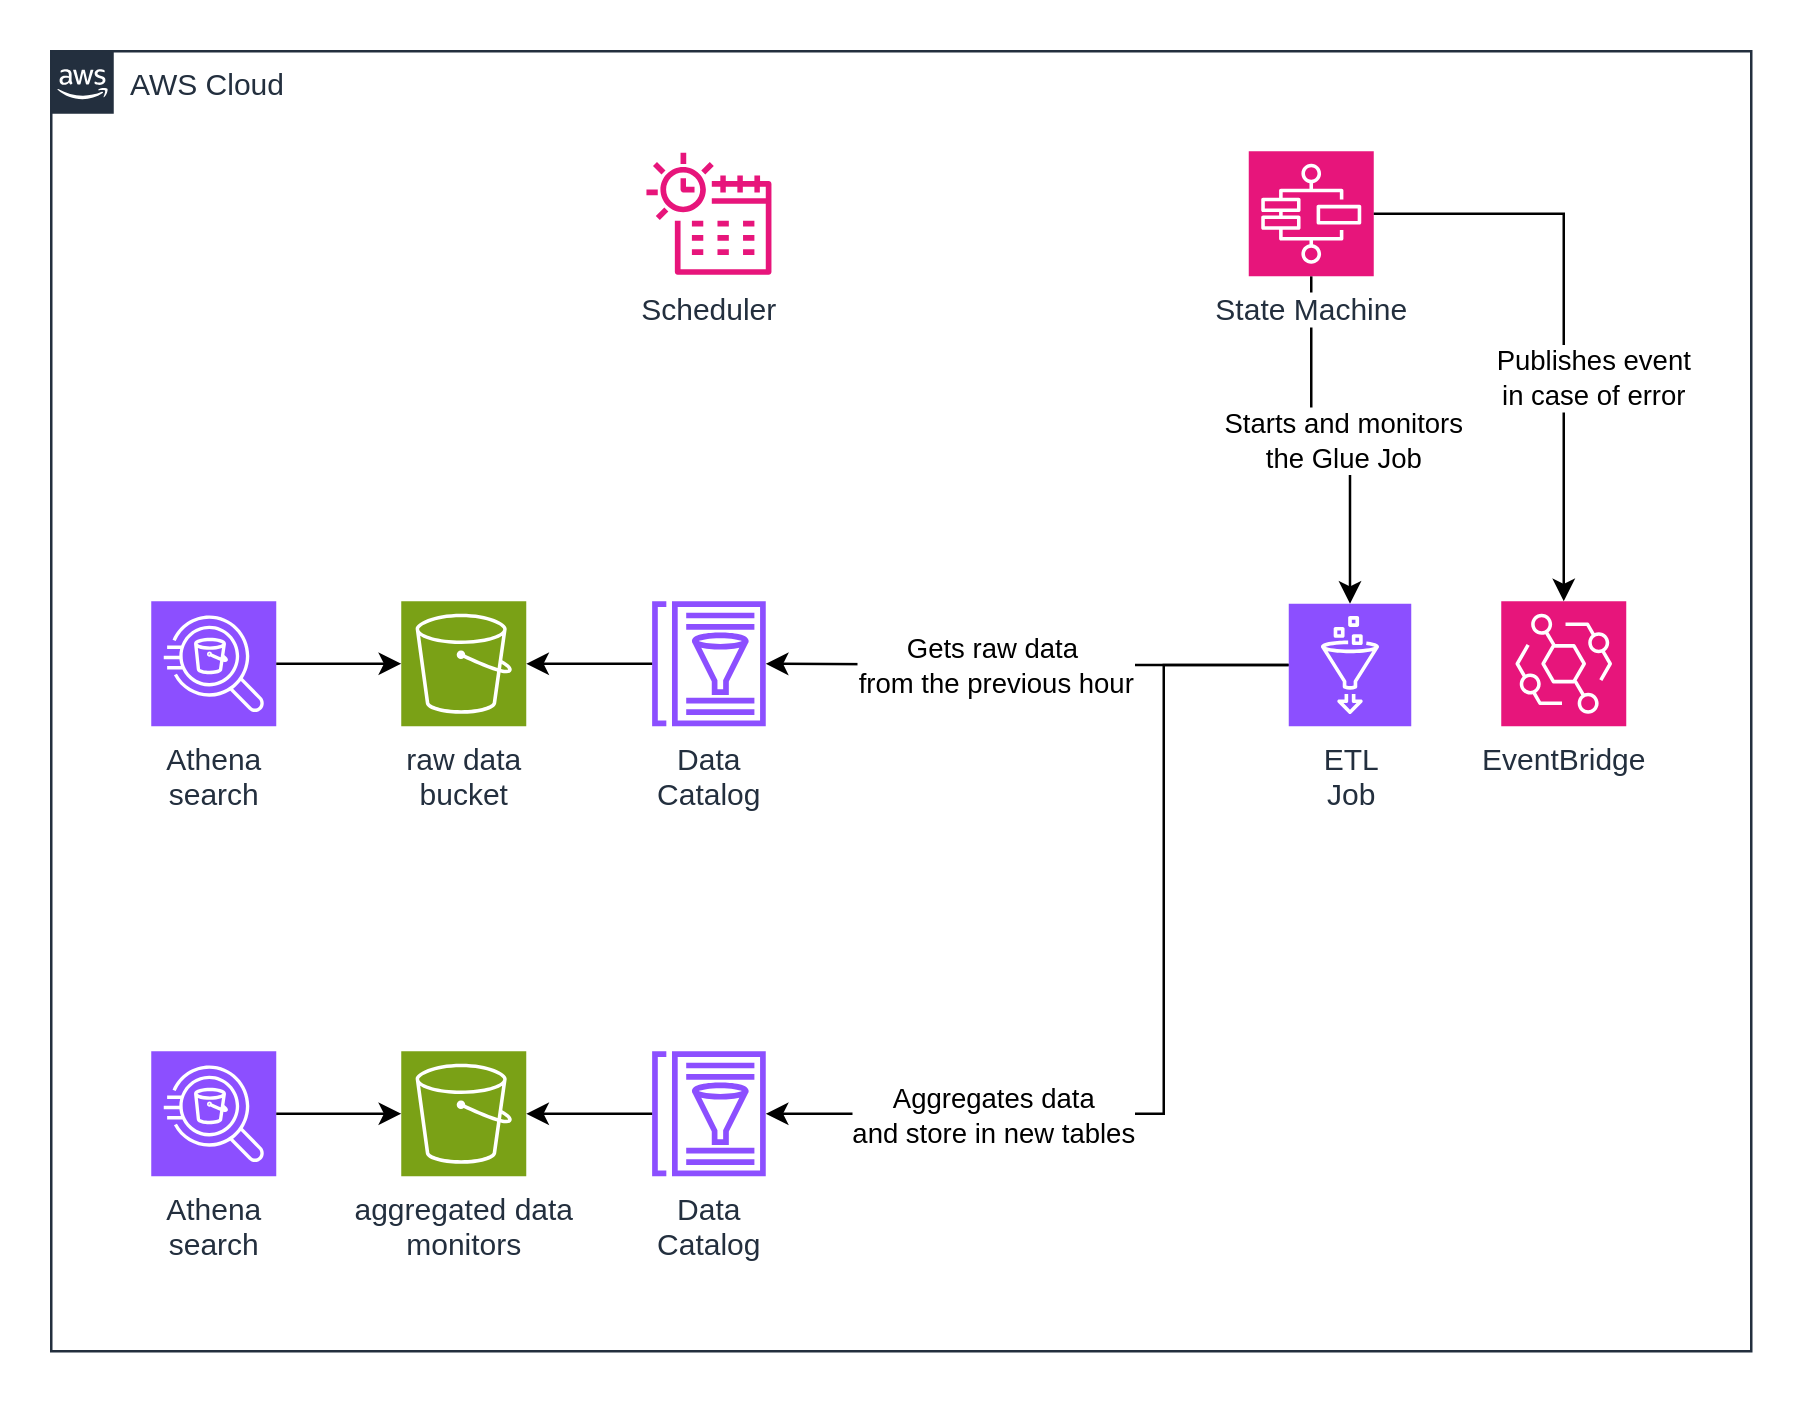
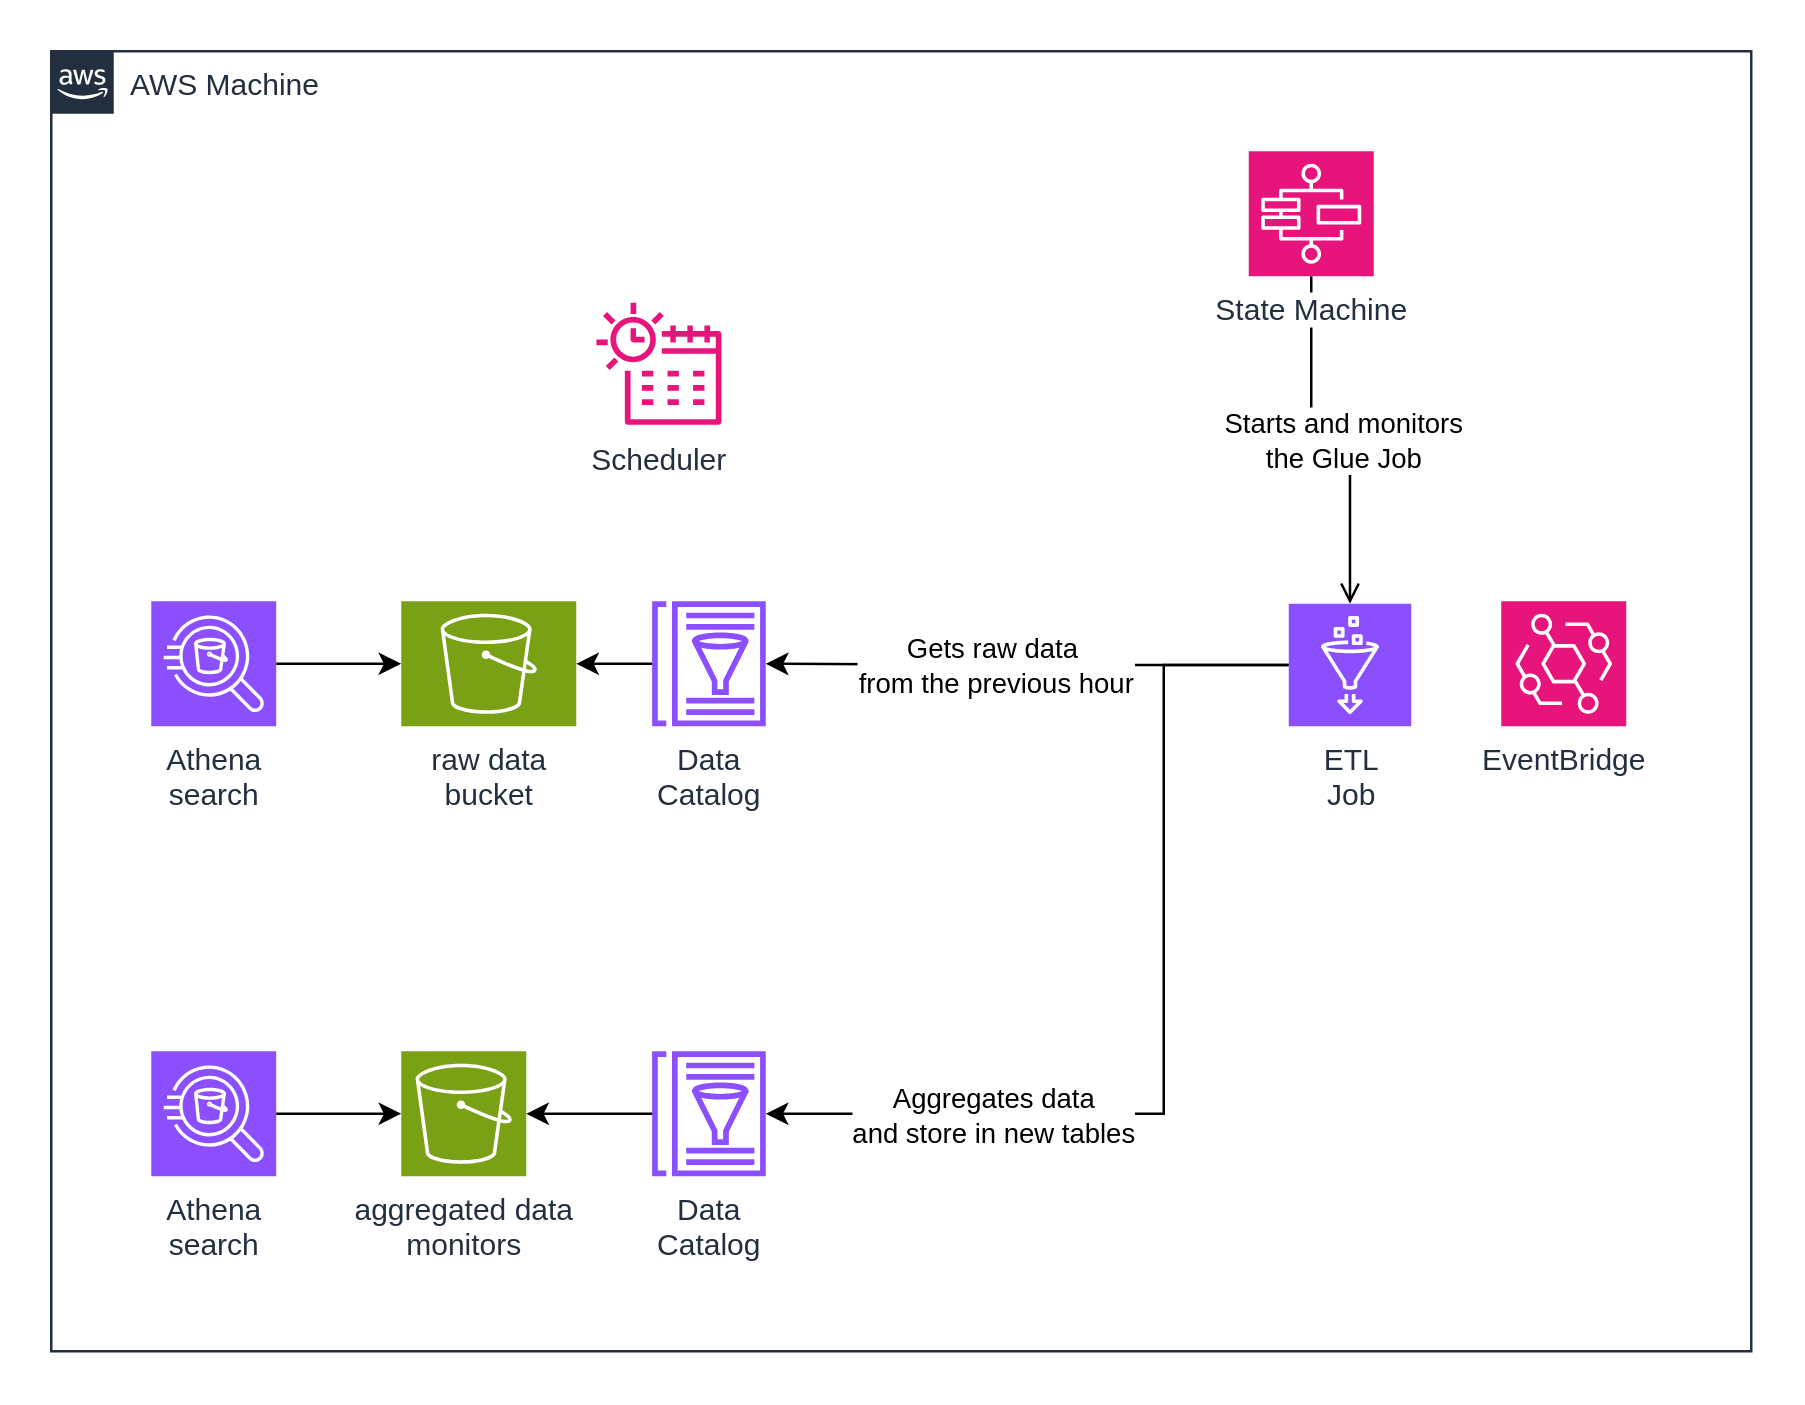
  <mxCell id="0" />
  <mxCell id="1" parent="0" />
- <mxCell id="2" value="AWS Cloud" style="points=[[0,0],[0.25,0],[0.5,0],[0.75,0],[1,0],[1,0.25],[1,0.5],[1,0.75],[1,1],[0.75,1],[0.5,1],[0.25,1],[0,1],[0,0.75],[0,0.5],[0,0.25]];outlineConnect=0;gradientColor=none;html=1;whiteSpace=wrap;fontSize=12;fontStyle=0;container=1;pointerEvents=0;collapsible=0;recursiveResize=0;shape=mxgraph.aws4.group;grIcon=mxgraph.aws4.group_aws_cloud_alt;strokeColor=#232F3E;fillColor=none;verticalAlign=top;align=left;spacingLeft=30;fontColor=#232F3E;dashed=0;" vertex="1" parent="1"><mxGeometry x="20" y="20" width="680" height="520" as="geometry" /></mxCell>
- <mxCell id="3" value="raw data&lt;div&gt;bucket&lt;/div&gt;" style="sketch=0;points=[[0,0,0],[0.25,0,0],[0.5,0,0],[0.75,0,0],[1,0,0],[0,1,0],[0.25,1,0],[0.5,1,0],[0.75,1,0],[1,1,0],[0,0.25,0],[0,0.5,0],[0,0.75,0],[1,0.25,0],[1,0.5,0],[1,0.75,0]];outlineConnect=0;fontColor=#232F3E;fillColor=#7AA116;strokeColor=#ffffff;dashed=0;verticalLabelPosition=bottom;verticalAlign=top;align=center;html=1;fontSize=12;fontStyle=0;aspect=fixed;shape=mxgraph.aws4.resourceIcon;resIcon=mxgraph.aws4.s3;" vertex="1" parent="2"><mxGeometry x="140" y="220" width="50" height="50" as="geometry" /></mxCell>
+ <mxCell id="2" value="AWS Machine" style="points=[[0,0],[0.25,0],[0.5,0],[0.75,0],[1,0],[1,0.25],[1,0.5],[1,0.75],[1,1],[0.75,1],[0.5,1],[0.25,1],[0,1],[0,0.75],[0,0.5],[0,0.25]];outlineConnect=0;gradientColor=none;html=1;whiteSpace=wrap;fontSize=12;fontStyle=0;container=1;pointerEvents=0;collapsible=0;recursiveResize=0;shape=mxgraph.aws4.group;grIcon=mxgraph.aws4.group_aws_cloud_alt;strokeColor=#232F3E;fillColor=none;verticalAlign=top;align=left;spacingLeft=30;fontColor=#232F3E;dashed=0;" vertex="1" parent="1"><mxGeometry x="20" y="20" width="680" height="520" as="geometry" /></mxCell>
+ <mxCell id="3" value="raw data&lt;div&gt;bucket&lt;/div&gt;" style="sketch=0;points=[[0,0,0],[0.25,0,0],[0.5,0,0],[0.75,0,0],[1,0,0],[0,1,0],[0.25,1,0],[0.5,1,0],[0.75,1,0],[1,1,0],[0,0.25,0],[0,0.5,0],[0,0.75,0],[1,0.25,0],[1,0.5,0],[1,0.75,0]];outlineConnect=0;fontColor=#232F3E;fillColor=#7AA116;strokeColor=#ffffff;dashed=0;verticalLabelPosition=bottom;verticalAlign=top;align=center;html=1;fontSize=12;fontStyle=0;aspect=fixed;shape=mxgraph.aws4.resourceIcon;resIcon=mxgraph.aws4.s3;" vertex="1" parent="2"><mxGeometry x="140" y="220" width="70" height="50" as="geometry" /></mxCell>
  <mxCell id="4" value="aggregated data&lt;div&gt;monitors&lt;/div&gt;" style="sketch=0;points=[[0,0,0],[0.25,0,0],[0.5,0,0],[0.75,0,0],[1,0,0],[0,1,0],[0.25,1,0],[0.5,1,0],[0.75,1,0],[1,1,0],[0,0.25,0],[0,0.5,0],[0,0.75,0],[1,0.25,0],[1,0.5,0],[1,0.75,0]];outlineConnect=0;fontColor=#232F3E;fillColor=#7AA116;strokeColor=#ffffff;dashed=0;verticalLabelPosition=bottom;verticalAlign=top;align=center;html=1;fontSize=12;fontStyle=0;aspect=fixed;shape=mxgraph.aws4.resourceIcon;resIcon=mxgraph.aws4.s3;" vertex="1" parent="2"><mxGeometry x="140" y="400" width="50" height="50" as="geometry" /></mxCell>
- <mxCell id="5" value="Scheduler" style="sketch=0;outlineConnect=0;fontColor=#232F3E;gradientColor=none;fillColor=#E7157B;strokeColor=none;dashed=0;verticalLabelPosition=bottom;verticalAlign=top;align=center;html=1;fontSize=12;fontStyle=0;aspect=fixed;pointerEvents=1;shape=mxgraph.aws4.eventbridge_scheduler;" vertex="1" parent="2"><mxGeometry x="238.08" y="40" width="50" height="50" as="geometry" /></mxCell>
+ <mxCell id="5" value="Scheduler" style="sketch=0;outlineConnect=0;fontColor=#232F3E;gradientColor=none;fillColor=#E7157B;strokeColor=none;dashed=0;verticalLabelPosition=bottom;verticalAlign=top;align=center;html=1;fontSize=12;fontStyle=0;aspect=fixed;pointerEvents=1;shape=mxgraph.aws4.eventbridge_scheduler;" vertex="1" parent="2"><mxGeometry x="218.08" y="100" width="50" height="50" as="geometry" /></mxCell>
  <mxCell id="6" value="Data&lt;div&gt;Catalog&lt;/div&gt;" style="sketch=0;outlineConnect=0;fontColor=#232F3E;gradientColor=none;fillColor=#8C4FFF;strokeColor=none;dashed=0;verticalLabelPosition=bottom;verticalAlign=top;align=center;html=1;fontSize=12;fontStyle=0;aspect=fixed;pointerEvents=1;shape=mxgraph.aws4.glue_data_catalog;" vertex="1" parent="2"><mxGeometry x="240" y="220" width="46.15" height="50" as="geometry" /></mxCell>
- <mxCell id="7" style="edgeStyle=orthogonalEdgeStyle;rounded=0;orthogonalLoop=1;jettySize=auto;html=1;" edge="1" parent="2" source="9" target="15"><mxGeometry relative="1" as="geometry" /></mxCell>
+ <mxCell id="7" style="edgeStyle=orthogonalEdgeStyle;rounded=0;orthogonalLoop=1;jettySize=auto;html=1;endArrow=open;" edge="1" parent="2" source="9" target="15"><mxGeometry relative="1" as="geometry" /></mxCell>
  <mxCell id="8" value="Starts and monitors&lt;div&gt;the Glue Job&lt;/div&gt;" style="edgeLabel;html=1;align=center;verticalAlign=middle;resizable=0;points=[];" vertex="1" connectable="0" parent="7"><mxGeometry x="0.067" relative="1" as="geometry"><mxPoint as="offset" /></mxGeometry></mxCell>
  <mxCell id="9" value="State Machine" style="sketch=0;points=[[0,0,0],[0.25,0,0],[0.5,0,0],[0.75,0,0],[1,0,0],[0,1,0],[0.25,1,0],[0.5,1,0],[0.75,1,0],[1,1,0],[0,0.25,0],[0,0.5,0],[0,0.75,0],[1,0.25,0],[1,0.5,0],[1,0.75,0]];outlineConnect=0;fontColor=#232F3E;fillColor=#E7157B;strokeColor=#ffffff;dashed=0;verticalLabelPosition=bottom;verticalAlign=top;align=center;html=1;fontSize=12;fontStyle=0;aspect=fixed;shape=mxgraph.aws4.resourceIcon;resIcon=mxgraph.aws4.step_functions;labelBackgroundColor=default;" vertex="1" parent="2"><mxGeometry x="479" y="40" width="50" height="50" as="geometry" /></mxCell>
  <mxCell id="10" style="edgeStyle=orthogonalEdgeStyle;rounded=0;orthogonalLoop=1;jettySize=auto;html=1;entryX=1;entryY=0.5;entryDx=0;entryDy=0;entryPerimeter=0;" edge="1" parent="2" source="6" target="3"><mxGeometry relative="1" as="geometry" /></mxCell>
  <mxCell id="11" style="edgeStyle=orthogonalEdgeStyle;rounded=0;orthogonalLoop=1;jettySize=auto;html=1;" edge="1" parent="2" source="15" target="16"><mxGeometry relative="1" as="geometry"><Array as="points"><mxPoint x="445" y="425" /></Array></mxGeometry></mxCell>
  <mxCell id="12" value="Aggregates data&lt;div&gt;and store in new tables&lt;/div&gt;" style="edgeLabel;html=1;align=center;verticalAlign=middle;resizable=0;points=[];" vertex="1" connectable="0" parent="11"><mxGeometry x="0.223" y="-3" relative="1" as="geometry"><mxPoint x="-60" y="3" as="offset" /></mxGeometry></mxCell>
  <mxCell id="13" style="edgeStyle=orthogonalEdgeStyle;rounded=0;orthogonalLoop=1;jettySize=auto;html=1;" edge="1" parent="2" source="15" target="6"><mxGeometry relative="1" as="geometry" /></mxCell>
  <mxCell id="14" value="Gets raw data&amp;nbsp;&lt;div&gt;from the previous hour&lt;/div&gt;" style="edgeLabel;html=1;align=center;verticalAlign=middle;resizable=0;points=[];" vertex="1" connectable="0" parent="13"><mxGeometry x="0.076" relative="1" as="geometry"><mxPoint x="-5" as="offset" /></mxGeometry></mxCell>
  <mxCell id="15" value="ETL&lt;div&gt;Job&lt;/div&gt;" style="sketch=0;points=[[0,0,0],[0.25,0,0],[0.5,0,0],[0.75,0,0],[1,0,0],[0,1,0],[0.25,1,0],[0.5,1,0],[0.75,1,0],[1,1,0],[0,0.25,0],[0,0.5,0],[0,0.75,0],[1,0.25,0],[1,0.5,0],[1,0.75,0]];outlineConnect=0;fontColor=#232F3E;fillColor=#8C4FFF;strokeColor=#ffffff;dashed=0;verticalLabelPosition=bottom;verticalAlign=top;align=center;html=1;fontSize=12;fontStyle=0;aspect=fixed;shape=mxgraph.aws4.resourceIcon;resIcon=mxgraph.aws4.glue;" vertex="1" parent="2"><mxGeometry x="495" y="221" width="49" height="49" as="geometry" /></mxCell>
  <mxCell id="16" value="Data&lt;div&gt;Catalog&lt;/div&gt;" style="sketch=0;outlineConnect=0;fontColor=#232F3E;gradientColor=none;fillColor=#8C4FFF;strokeColor=none;dashed=0;verticalLabelPosition=bottom;verticalAlign=top;align=center;html=1;fontSize=12;fontStyle=0;aspect=fixed;pointerEvents=1;shape=mxgraph.aws4.glue_data_catalog;" vertex="1" parent="2"><mxGeometry x="240" y="400" width="46.15" height="50" as="geometry" /></mxCell>
  <mxCell id="17" style="edgeStyle=orthogonalEdgeStyle;rounded=0;orthogonalLoop=1;jettySize=auto;html=1;entryX=1;entryY=0.5;entryDx=0;entryDy=0;entryPerimeter=0;" edge="1" parent="2" source="16" target="4"><mxGeometry relative="1" as="geometry" /></mxCell>
  <mxCell id="18" value="Athena&lt;div&gt;search&lt;/div&gt;" style="sketch=0;points=[[0,0,0],[0.25,0,0],[0.5,0,0],[0.75,0,0],[1,0,0],[0,1,0],[0.25,1,0],[0.5,1,0],[0.75,1,0],[1,1,0],[0,0.25,0],[0,0.5,0],[0,0.75,0],[1,0.25,0],[1,0.5,0],[1,0.75,0]];outlineConnect=0;fontColor=#232F3E;fillColor=#8C4FFF;strokeColor=#ffffff;dashed=0;verticalLabelPosition=bottom;verticalAlign=top;align=center;html=1;fontSize=12;fontStyle=0;aspect=fixed;shape=mxgraph.aws4.resourceIcon;resIcon=mxgraph.aws4.athena;" vertex="1" parent="2"><mxGeometry x="40" y="220" width="50" height="50" as="geometry" /></mxCell>
  <mxCell id="19" value="Athena&lt;div&gt;search&lt;/div&gt;" style="sketch=0;points=[[0,0,0],[0.25,0,0],[0.5,0,0],[0.75,0,0],[1,0,0],[0,1,0],[0.25,1,0],[0.5,1,0],[0.75,1,0],[1,1,0],[0,0.25,0],[0,0.5,0],[0,0.75,0],[1,0.25,0],[1,0.5,0],[1,0.75,0]];outlineConnect=0;fontColor=#232F3E;fillColor=#8C4FFF;strokeColor=#ffffff;dashed=0;verticalLabelPosition=bottom;verticalAlign=top;align=center;html=1;fontSize=12;fontStyle=0;aspect=fixed;shape=mxgraph.aws4.resourceIcon;resIcon=mxgraph.aws4.athena;" vertex="1" parent="2"><mxGeometry x="40" y="400" width="50" height="50" as="geometry" /></mxCell>
  <mxCell id="20" style="edgeStyle=orthogonalEdgeStyle;rounded=0;orthogonalLoop=1;jettySize=auto;html=1;entryX=0;entryY=0.5;entryDx=0;entryDy=0;entryPerimeter=0;" edge="1" parent="2" source="18" target="3"><mxGeometry relative="1" as="geometry" /></mxCell>
  <mxCell id="21" style="edgeStyle=orthogonalEdgeStyle;rounded=0;orthogonalLoop=1;jettySize=auto;html=1;entryX=0;entryY=0.5;entryDx=0;entryDy=0;entryPerimeter=0;" edge="1" parent="2" source="19" target="4"><mxGeometry relative="1" as="geometry" /></mxCell>
  <mxCell id="22" value="EventBridge" style="sketch=0;points=[[0,0,0],[0.25,0,0],[0.5,0,0],[0.75,0,0],[1,0,0],[0,1,0],[0.25,1,0],[0.5,1,0],[0.75,1,0],[1,1,0],[0,0.25,0],[0,0.5,0],[0,0.75,0],[1,0.25,0],[1,0.5,0],[1,0.75,0]];outlineConnect=0;fontColor=#232F3E;fillColor=#E7157B;strokeColor=#ffffff;dashed=0;verticalLabelPosition=bottom;verticalAlign=top;align=center;html=1;fontSize=12;fontStyle=0;aspect=fixed;shape=mxgraph.aws4.resourceIcon;resIcon=mxgraph.aws4.eventbridge;" vertex="1" parent="2"><mxGeometry x="580" y="220" width="50" height="50" as="geometry" /></mxCell>
- <mxCell id="23" style="edgeStyle=orthogonalEdgeStyle;rounded=0;orthogonalLoop=1;jettySize=auto;html=1;entryX=0.5;entryY=0;entryDx=0;entryDy=0;entryPerimeter=0;" edge="1" parent="2" source="9" target="22"><mxGeometry relative="1" as="geometry" /></mxCell>
- <mxCell id="24" value="Publishes event&lt;div&gt;in case of error&lt;/div&gt;" style="edgeLabel;html=1;align=center;verticalAlign=middle;resizable=0;points=[];" vertex="1" connectable="0" parent="23"><mxGeometry x="-0.744" relative="1" as="geometry"><mxPoint x="57" y="65" as="offset" /></mxGeometry></mxCell>
